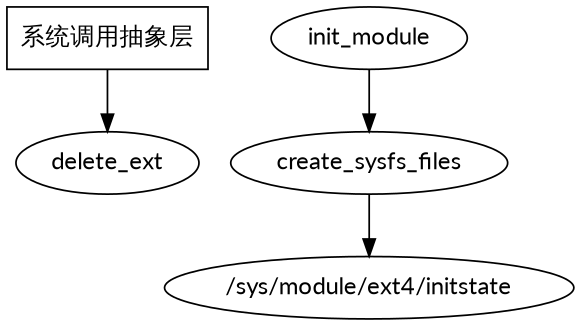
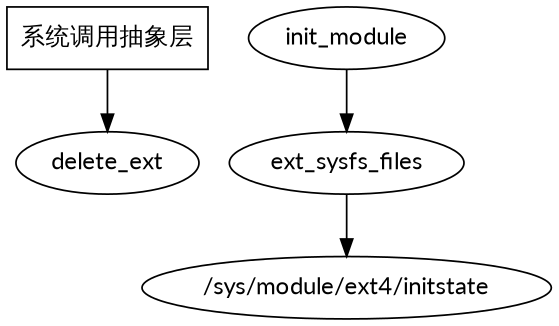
  digraph {
    fontname=Lato
    node [fontname=Lato]
    edge [fontname=Lato]
    "系统调用抽象层" [shape=box]
    n2 [label=delete_ext]
    init_module
-   create_sysfs_files
+   create_sysfs_files [label=ext_sysfs_files]
    "/sys/module/ext4/initstate"
    "系统调用抽象层" -> n2
    init_module -> create_sysfs_files
    create_sysfs_files -> "/sys/module/ext4/initstate"
  }
